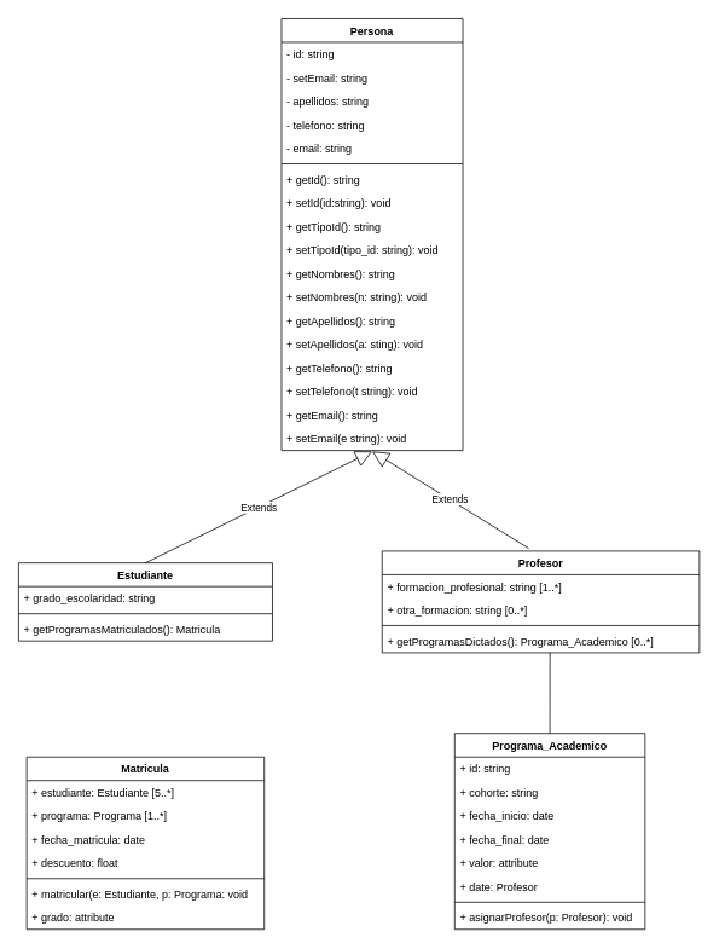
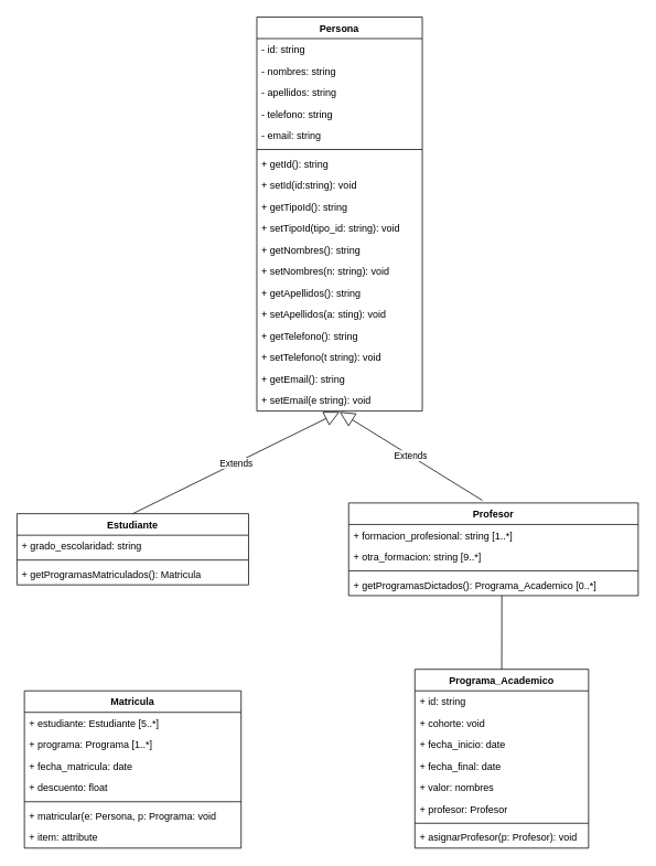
  <mxCell id="0" />
  <mxCell id="1" parent="0" />
  <mxCell id="2" value="Persona" style="swimlane;fontStyle=1;align=center;verticalAlign=top;childLayout=stackLayout;horizontal=1;startSize=26;horizontalStack=0;resizeParent=1;resizeParentMax=0;resizeLast=0;collapsible=1;marginBottom=0;" parent="1" vertex="1"><mxGeometry x="310" y="20" width="200" height="476" as="geometry" /></mxCell>
  <mxCell id="3" value="- id: string" style="text;strokeColor=none;fillColor=none;align=left;verticalAlign=top;spacingLeft=4;spacingRight=4;overflow=hidden;rotatable=0;points=[[0,0.5],[1,0.5]];portConstraint=eastwest;" parent="2" vertex="1"><mxGeometry y="26" width="200" height="26" as="geometry" /></mxCell>
- <mxCell id="4" value="- setEmail: string" style="text;strokeColor=none;fillColor=none;align=left;verticalAlign=top;spacingLeft=4;spacingRight=4;overflow=hidden;rotatable=0;points=[[0,0.5],[1,0.5]];portConstraint=eastwest;" parent="2" vertex="1"><mxGeometry y="52" width="200" height="26" as="geometry" /></mxCell>
+ <mxCell id="4" value="- nombres: string" style="text;strokeColor=none;fillColor=none;align=left;verticalAlign=top;spacingLeft=4;spacingRight=4;overflow=hidden;rotatable=0;points=[[0,0.5],[1,0.5]];portConstraint=eastwest;" parent="2" vertex="1"><mxGeometry y="52" width="200" height="26" as="geometry" /></mxCell>
  <mxCell id="5" value="- apellidos: string" style="text;strokeColor=none;fillColor=none;align=left;verticalAlign=top;spacingLeft=4;spacingRight=4;overflow=hidden;rotatable=0;points=[[0,0.5],[1,0.5]];portConstraint=eastwest;" parent="2" vertex="1"><mxGeometry y="78" width="200" height="26" as="geometry" /></mxCell>
  <mxCell id="6" value="- telefono: string" style="text;strokeColor=none;fillColor=none;align=left;verticalAlign=top;spacingLeft=4;spacingRight=4;overflow=hidden;rotatable=0;points=[[0,0.5],[1,0.5]];portConstraint=eastwest;" vertex="1" parent="2"><mxGeometry y="104" width="200" height="26" as="geometry" /></mxCell>
  <mxCell id="7" value="- email: string" style="text;strokeColor=none;fillColor=none;align=left;verticalAlign=top;spacingLeft=4;spacingRight=4;overflow=hidden;rotatable=0;points=[[0,0.5],[1,0.5]];portConstraint=eastwest;" vertex="1" parent="2"><mxGeometry y="130" width="200" height="26" as="geometry" /></mxCell>
  <mxCell id="8" value="" style="line;strokeWidth=1;fillColor=none;align=left;verticalAlign=middle;spacingTop=-1;spacingLeft=3;spacingRight=3;rotatable=0;labelPosition=right;points=[];portConstraint=eastwest;" parent="2" vertex="1"><mxGeometry y="156" width="200" height="8" as="geometry" /></mxCell>
  <mxCell id="9" value="+ getId(): string" style="text;strokeColor=none;fillColor=none;align=left;verticalAlign=top;spacingLeft=4;spacingRight=4;overflow=hidden;rotatable=0;points=[[0,0.5],[1,0.5]];portConstraint=eastwest;" parent="2" vertex="1"><mxGeometry y="164" width="200" height="26" as="geometry" /></mxCell>
  <mxCell id="10" value="+ setId(id:string): void" style="text;strokeColor=none;fillColor=none;align=left;verticalAlign=top;spacingLeft=4;spacingRight=4;overflow=hidden;rotatable=0;points=[[0,0.5],[1,0.5]];portConstraint=eastwest;" parent="2" vertex="1"><mxGeometry y="190" width="200" height="26" as="geometry" /></mxCell>
  <mxCell id="11" value="+ getTipoId(): string" style="text;strokeColor=none;fillColor=none;align=left;verticalAlign=top;spacingLeft=4;spacingRight=4;overflow=hidden;rotatable=0;points=[[0,0.5],[1,0.5]];portConstraint=eastwest;" parent="2" vertex="1"><mxGeometry y="216" width="200" height="26" as="geometry" /></mxCell>
  <mxCell id="12" value="+ setTipoId(tipo_id: string): void" style="text;strokeColor=none;fillColor=none;align=left;verticalAlign=top;spacingLeft=4;spacingRight=4;overflow=hidden;rotatable=0;points=[[0,0.5],[1,0.5]];portConstraint=eastwest;" parent="2" vertex="1"><mxGeometry y="242" width="200" height="26" as="geometry" /></mxCell>
  <mxCell id="13" value="+ getNombres(): string" style="text;strokeColor=none;fillColor=none;align=left;verticalAlign=top;spacingLeft=4;spacingRight=4;overflow=hidden;rotatable=0;points=[[0,0.5],[1,0.5]];portConstraint=eastwest;" parent="2" vertex="1"><mxGeometry y="268" width="200" height="26" as="geometry" /></mxCell>
  <mxCell id="14" value="+ setNombres(n: string): void" style="text;strokeColor=none;fillColor=none;align=left;verticalAlign=top;spacingLeft=4;spacingRight=4;overflow=hidden;rotatable=0;points=[[0,0.5],[1,0.5]];portConstraint=eastwest;" parent="2" vertex="1"><mxGeometry y="294" width="200" height="26" as="geometry" /></mxCell>
  <mxCell id="15" value="+ getApellidos(): string" style="text;strokeColor=none;fillColor=none;align=left;verticalAlign=top;spacingLeft=4;spacingRight=4;overflow=hidden;rotatable=0;points=[[0,0.5],[1,0.5]];portConstraint=eastwest;" parent="2" vertex="1"><mxGeometry y="320" width="200" height="26" as="geometry" /></mxCell>
  <mxCell id="16" value="+ setApellidos(a: sting): void" style="text;strokeColor=none;fillColor=none;align=left;verticalAlign=top;spacingLeft=4;spacingRight=4;overflow=hidden;rotatable=0;points=[[0,0.5],[1,0.5]];portConstraint=eastwest;" parent="2" vertex="1"><mxGeometry y="346" width="200" height="26" as="geometry" /></mxCell>
  <mxCell id="17" value="+ getTelefono(): string" style="text;strokeColor=none;fillColor=none;align=left;verticalAlign=top;spacingLeft=4;spacingRight=4;overflow=hidden;rotatable=0;points=[[0,0.5],[1,0.5]];portConstraint=eastwest;" vertex="1" parent="2"><mxGeometry y="372" width="200" height="26" as="geometry" /></mxCell>
  <mxCell id="18" value="+ setTelefono(t string): void" style="text;strokeColor=none;fillColor=none;align=left;verticalAlign=top;spacingLeft=4;spacingRight=4;overflow=hidden;rotatable=0;points=[[0,0.5],[1,0.5]];portConstraint=eastwest;" vertex="1" parent="2"><mxGeometry y="398" width="200" height="26" as="geometry" /></mxCell>
  <mxCell id="19" value="+ getEmail(): string" style="text;strokeColor=none;fillColor=none;align=left;verticalAlign=top;spacingLeft=4;spacingRight=4;overflow=hidden;rotatable=0;points=[[0,0.5],[1,0.5]];portConstraint=eastwest;" vertex="1" parent="2"><mxGeometry y="424" width="200" height="26" as="geometry" /></mxCell>
  <mxCell id="20" value="+ setEmail(e string): void" style="text;strokeColor=none;fillColor=none;align=left;verticalAlign=top;spacingLeft=4;spacingRight=4;overflow=hidden;rotatable=0;points=[[0,0.5],[1,0.5]];portConstraint=eastwest;" vertex="1" parent="2"><mxGeometry y="450" width="200" height="26" as="geometry" /></mxCell>
  <mxCell id="21" value="Estudiante" style="swimlane;fontStyle=1;align=center;verticalAlign=top;childLayout=stackLayout;horizontal=1;startSize=26;horizontalStack=0;resizeParent=1;resizeParentMax=0;resizeLast=0;collapsible=1;marginBottom=0;" parent="1" vertex="1"><mxGeometry x="20" y="620" width="280" height="86" as="geometry" /></mxCell>
  <mxCell id="22" value="+ grado_escolaridad: string" style="text;strokeColor=none;fillColor=none;align=left;verticalAlign=top;spacingLeft=4;spacingRight=4;overflow=hidden;rotatable=0;points=[[0,0.5],[1,0.5]];portConstraint=eastwest;" parent="21" vertex="1"><mxGeometry y="26" width="280" height="26" as="geometry" /></mxCell>
  <mxCell id="23" value="" style="line;strokeWidth=1;fillColor=none;align=left;verticalAlign=middle;spacingTop=-1;spacingLeft=3;spacingRight=3;rotatable=0;labelPosition=right;points=[];portConstraint=eastwest;" parent="21" vertex="1"><mxGeometry y="52" width="280" height="8" as="geometry" /></mxCell>
  <mxCell id="24" value="+ getProgramasMatriculados(): Matricula" style="text;strokeColor=none;fillColor=none;align=left;verticalAlign=top;spacingLeft=4;spacingRight=4;overflow=hidden;rotatable=0;points=[[0,0.5],[1,0.5]];portConstraint=eastwest;" parent="21" vertex="1"><mxGeometry y="60" width="280" height="26" as="geometry" /></mxCell>
  <mxCell id="25" value="Profesor" style="swimlane;fontStyle=1;align=center;verticalAlign=top;childLayout=stackLayout;horizontal=1;startSize=26;horizontalStack=0;resizeParent=1;resizeParentMax=0;resizeLast=0;collapsible=1;marginBottom=0;" parent="1" vertex="1"><mxGeometry x="421" y="607" width="350" height="112" as="geometry" /></mxCell>
  <mxCell id="26" value="+ formacion_profesional: string [1..*]" style="text;strokeColor=none;fillColor=none;align=left;verticalAlign=top;spacingLeft=4;spacingRight=4;overflow=hidden;rotatable=0;points=[[0,0.5],[1,0.5]];portConstraint=eastwest;" parent="25" vertex="1"><mxGeometry y="26" width="350" height="26" as="geometry" /></mxCell>
- <mxCell id="27" value="+ otra_formacion: string [0..*]" style="text;strokeColor=none;fillColor=none;align=left;verticalAlign=top;spacingLeft=4;spacingRight=4;overflow=hidden;rotatable=0;points=[[0,0.5],[1,0.5]];portConstraint=eastwest;" parent="25" vertex="1"><mxGeometry y="52" width="350" height="26" as="geometry" /></mxCell>
+ <mxCell id="27" value="+ otra_formacion: string [9..*]" style="text;strokeColor=none;fillColor=none;align=left;verticalAlign=top;spacingLeft=4;spacingRight=4;overflow=hidden;rotatable=0;points=[[0,0.5],[1,0.5]];portConstraint=eastwest;" parent="25" vertex="1"><mxGeometry y="52" width="350" height="26" as="geometry" /></mxCell>
  <mxCell id="28" value="" style="line;strokeWidth=1;fillColor=none;align=left;verticalAlign=middle;spacingTop=-1;spacingLeft=3;spacingRight=3;rotatable=0;labelPosition=right;points=[];portConstraint=eastwest;" parent="25" vertex="1"><mxGeometry y="78" width="350" height="8" as="geometry" /></mxCell>
  <mxCell id="29" value="+ getProgramasDictados(): Programa_Academico [0..*]" style="text;strokeColor=none;fillColor=none;align=left;verticalAlign=top;spacingLeft=4;spacingRight=4;overflow=hidden;rotatable=0;points=[[0,0.5],[1,0.5]];portConstraint=eastwest;" parent="25" vertex="1"><mxGeometry y="86" width="350" height="26" as="geometry" /></mxCell>
  <mxCell id="30" value="Programa_Academico" style="swimlane;fontStyle=1;align=center;verticalAlign=top;childLayout=stackLayout;horizontal=1;startSize=26;horizontalStack=0;resizeParent=1;resizeParentMax=0;resizeLast=0;collapsible=1;marginBottom=0;" parent="1" vertex="1"><mxGeometry x="501" y="808" width="210" height="216" as="geometry" /></mxCell>
  <mxCell id="31" value="+ id: string" style="text;strokeColor=none;fillColor=none;align=left;verticalAlign=top;spacingLeft=4;spacingRight=4;overflow=hidden;rotatable=0;points=[[0,0.5],[1,0.5]];portConstraint=eastwest;" parent="30" vertex="1"><mxGeometry y="26" width="210" height="26" as="geometry" /></mxCell>
- <mxCell id="32" value="+ cohorte: string" style="text;strokeColor=none;fillColor=none;align=left;verticalAlign=top;spacingLeft=4;spacingRight=4;overflow=hidden;rotatable=0;points=[[0,0.5],[1,0.5]];portConstraint=eastwest;" parent="30" vertex="1"><mxGeometry y="52" width="210" height="26" as="geometry" /></mxCell>
+ <mxCell id="32" value="+ cohorte: void" style="text;strokeColor=none;fillColor=none;align=left;verticalAlign=top;spacingLeft=4;spacingRight=4;overflow=hidden;rotatable=0;points=[[0,0.5],[1,0.5]];portConstraint=eastwest;" parent="30" vertex="1"><mxGeometry y="52" width="210" height="26" as="geometry" /></mxCell>
  <mxCell id="33" value="+ fecha_inicio: date" style="text;strokeColor=none;fillColor=none;align=left;verticalAlign=top;spacingLeft=4;spacingRight=4;overflow=hidden;rotatable=0;points=[[0,0.5],[1,0.5]];portConstraint=eastwest;" parent="30" vertex="1"><mxGeometry y="78" width="210" height="26" as="geometry" /></mxCell>
  <mxCell id="34" value="+ fecha_final: date" style="text;strokeColor=none;fillColor=none;align=left;verticalAlign=top;spacingLeft=4;spacingRight=4;overflow=hidden;rotatable=0;points=[[0,0.5],[1,0.5]];portConstraint=eastwest;" parent="30" vertex="1"><mxGeometry y="104" width="210" height="26" as="geometry" /></mxCell>
- <mxCell id="35" value="+ valor: attribute" style="text;strokeColor=none;fillColor=none;align=left;verticalAlign=top;spacingLeft=4;spacingRight=4;overflow=hidden;rotatable=0;points=[[0,0.5],[1,0.5]];portConstraint=eastwest;" parent="30" vertex="1"><mxGeometry y="130" width="210" height="26" as="geometry" /></mxCell>
- <mxCell id="36" value="+ date: Profesor" style="text;strokeColor=none;fillColor=none;align=left;verticalAlign=top;spacingLeft=4;spacingRight=4;overflow=hidden;rotatable=0;points=[[0,0.5],[1,0.5]];portConstraint=eastwest;" parent="30" vertex="1"><mxGeometry y="156" width="210" height="26" as="geometry" /></mxCell>
+ <mxCell id="35" value="+ valor: nombres" style="text;strokeColor=none;fillColor=none;align=left;verticalAlign=top;spacingLeft=4;spacingRight=4;overflow=hidden;rotatable=0;points=[[0,0.5],[1,0.5]];portConstraint=eastwest;" parent="30" vertex="1"><mxGeometry y="130" width="210" height="26" as="geometry" /></mxCell>
+ <mxCell id="36" value="+ profesor: Profesor" style="text;strokeColor=none;fillColor=none;align=left;verticalAlign=top;spacingLeft=4;spacingRight=4;overflow=hidden;rotatable=0;points=[[0,0.5],[1,0.5]];portConstraint=eastwest;" parent="30" vertex="1"><mxGeometry y="156" width="210" height="26" as="geometry" /></mxCell>
  <mxCell id="37" value="" style="line;strokeWidth=1;fillColor=none;align=left;verticalAlign=middle;spacingTop=-1;spacingLeft=3;spacingRight=3;rotatable=0;labelPosition=right;points=[];portConstraint=eastwest;" parent="30" vertex="1"><mxGeometry y="182" width="210" height="8" as="geometry" /></mxCell>
  <mxCell id="38" value="+ asignarProfesor(p: Profesor): void" style="text;strokeColor=none;fillColor=none;align=left;verticalAlign=top;spacingLeft=4;spacingRight=4;overflow=hidden;rotatable=0;points=[[0,0.5],[1,0.5]];portConstraint=eastwest;" parent="30" vertex="1"><mxGeometry y="190" width="210" height="26" as="geometry" /></mxCell>
  <mxCell id="39" value="Matricula" style="swimlane;fontStyle=1;align=center;verticalAlign=top;childLayout=stackLayout;horizontal=1;startSize=26;horizontalStack=0;resizeParent=1;resizeParentMax=0;resizeLast=0;collapsible=1;marginBottom=0;" parent="1" vertex="1"><mxGeometry x="29" y="834" width="262" height="190" as="geometry" /></mxCell>
  <mxCell id="40" value="+ estudiante: Estudiante [5..*]" style="text;strokeColor=none;fillColor=none;align=left;verticalAlign=top;spacingLeft=4;spacingRight=4;overflow=hidden;rotatable=0;points=[[0,0.5],[1,0.5]];portConstraint=eastwest;" parent="39" vertex="1"><mxGeometry y="26" width="262" height="26" as="geometry" /></mxCell>
  <mxCell id="41" value="+ programa: Programa [1..*]" style="text;strokeColor=none;fillColor=none;align=left;verticalAlign=top;spacingLeft=4;spacingRight=4;overflow=hidden;rotatable=0;points=[[0,0.5],[1,0.5]];portConstraint=eastwest;" parent="39" vertex="1"><mxGeometry y="52" width="262" height="26" as="geometry" /></mxCell>
  <mxCell id="42" value="+ fecha_matricula: date" style="text;strokeColor=none;fillColor=none;align=left;verticalAlign=top;spacingLeft=4;spacingRight=4;overflow=hidden;rotatable=0;points=[[0,0.5],[1,0.5]];portConstraint=eastwest;" parent="39" vertex="1"><mxGeometry y="78" width="262" height="26" as="geometry" /></mxCell>
  <mxCell id="43" value="+ descuento: float" style="text;strokeColor=none;fillColor=none;align=left;verticalAlign=top;spacingLeft=4;spacingRight=4;overflow=hidden;rotatable=0;points=[[0,0.5],[1,0.5]];portConstraint=eastwest;" parent="39" vertex="1"><mxGeometry y="104" width="262" height="26" as="geometry" /></mxCell>
  <mxCell id="44" value="" style="line;strokeWidth=1;fillColor=none;align=left;verticalAlign=middle;spacingTop=-1;spacingLeft=3;spacingRight=3;rotatable=0;labelPosition=right;points=[];portConstraint=eastwest;" parent="39" vertex="1"><mxGeometry y="130" width="262" height="8" as="geometry" /></mxCell>
- <mxCell id="45" value="+ matricular(e: Estudiante, p: Programa: void" style="text;strokeColor=none;fillColor=none;align=left;verticalAlign=top;spacingLeft=4;spacingRight=4;overflow=hidden;rotatable=0;points=[[0,0.5],[1,0.5]];portConstraint=eastwest;" parent="39" vertex="1"><mxGeometry y="138" width="262" height="26" as="geometry" /></mxCell>
- <mxCell id="46" value="+ grado: attribute" style="text;strokeColor=none;fillColor=none;align=left;verticalAlign=top;spacingLeft=4;spacingRight=4;overflow=hidden;rotatable=0;points=[[0,0.5],[1,0.5]];portConstraint=eastwest;" parent="39" vertex="1"><mxGeometry y="164" width="262" height="26" as="geometry" /></mxCell>
+ <mxCell id="45" value="+ matricular(e: Persona, p: Programa: void" style="text;strokeColor=none;fillColor=none;align=left;verticalAlign=top;spacingLeft=4;spacingRight=4;overflow=hidden;rotatable=0;points=[[0,0.5],[1,0.5]];portConstraint=eastwest;" parent="39" vertex="1"><mxGeometry y="138" width="262" height="26" as="geometry" /></mxCell>
+ <mxCell id="46" value="+ item: attribute" style="text;strokeColor=none;fillColor=none;align=left;verticalAlign=top;spacingLeft=4;spacingRight=4;overflow=hidden;rotatable=0;points=[[0,0.5],[1,0.5]];portConstraint=eastwest;" parent="39" vertex="1"><mxGeometry y="164" width="262" height="26" as="geometry" /></mxCell>
  <mxCell id="47" value="Extends" style="endArrow=block;endSize=16;endFill=0;html=1;exitX=0.5;exitY=0;exitDx=0;exitDy=0;" parent="1" source="21" edge="1"><mxGeometry width="160" relative="1" as="geometry"><mxPoint x="190" y="557" as="sourcePoint" /><mxPoint x="410" y="497" as="targetPoint" /></mxGeometry></mxCell>
  <mxCell id="48" value="Extends" style="endArrow=block;endSize=16;endFill=0;html=1;exitX=0.462;exitY=-0.027;exitDx=0;exitDy=0;exitPerimeter=0;" parent="1" source="25" edge="1"><mxGeometry width="160" relative="1" as="geometry"><mxPoint x="450" y="627" as="sourcePoint" /><mxPoint x="410" y="497" as="targetPoint" /></mxGeometry></mxCell>
  <mxCell id="49" value="" style="endArrow=none;html=1;entryX=0.529;entryY=1;entryDx=0;entryDy=0;entryPerimeter=0;exitX=0.5;exitY=0;exitDx=0;exitDy=0;" parent="1" source="30" target="29" edge="1"><mxGeometry width="50" height="50" relative="1" as="geometry"><mxPoint x="570" y="827" as="sourcePoint" /><mxPoint x="620" y="777" as="targetPoint" /></mxGeometry></mxCell>
